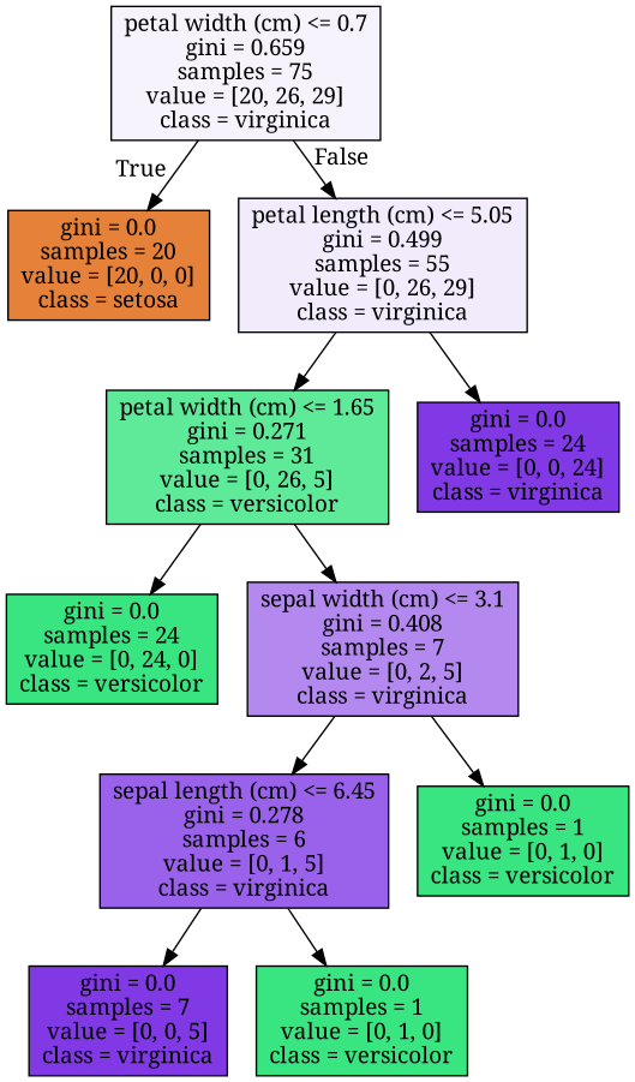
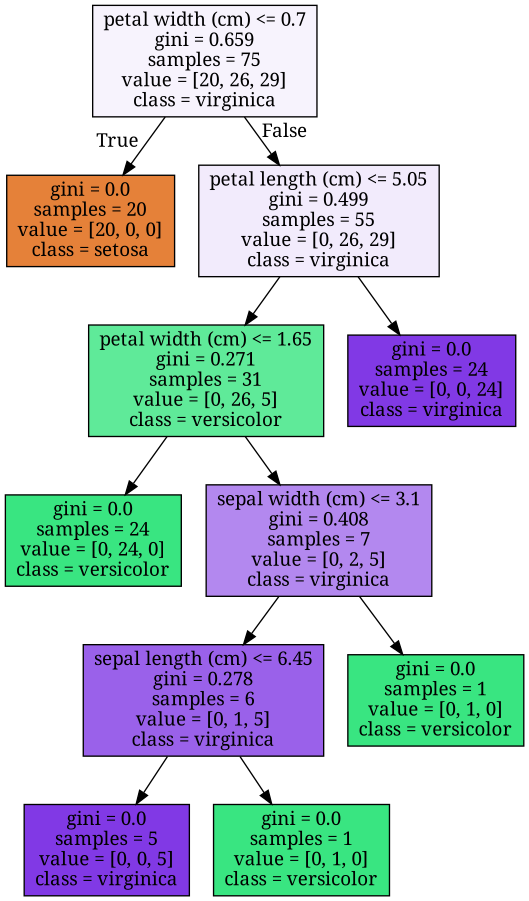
  digraph {
    fontname="Noto Serif"
    node [color=black fillcolor="#39e581" shape=box style=filled fontname="Noto Serif"]
    edge [fontname="Noto Serif"]
    n1 [fillcolor="#f7f3fd" label="petal width (cm) <= 0.7\ngini = 0.659\nsamples = 75\nvalue = [20, 26, 29]\nclass = virginica"]
    n2 [fillcolor="#e58139" label="gini = 0.0\nsamples = 20\nvalue = [20, 0, 0]\nclass = setosa"]
    n3 [fillcolor="#f2ebfc" label="petal length (cm) <= 5.05\ngini = 0.499\nsamples = 55\nvalue = [0, 26, 29]\nclass = virginica"]
    n4 [fillcolor="#5fea99" label="petal width (cm) <= 1.65\ngini = 0.271\nsamples = 31\nvalue = [0, 26, 5]\nclass = versicolor"]
    n5 [fillcolor="#8139e5" label="gini = 0.0\nsamples = 24\nvalue = [0, 0, 24]\nclass = virginica"]
    n6 [label="gini = 0.0\nsamples = 24\nvalue = [0, 24, 0]\nclass = versicolor"]
    n7 [fillcolor="#b388ef" label="sepal width (cm) <= 3.1\ngini = 0.408\nsamples = 7\nvalue = [0, 2, 5]\nclass = virginica"]
    n8 [fillcolor="#9a61ea" label="sepal length (cm) <= 6.45\ngini = 0.278\nsamples = 6\nvalue = [0, 1, 5]\nclass = virginica"]
    n9 [label="gini = 0.0\nsamples = 1\nvalue = [0, 1, 0]\nclass = versicolor"]
-   n10 [fillcolor="#8139e5" label="gini = 0.0\nsamples = 7\nvalue = [0, 0, 5]\nclass = virginica"]
+   n10 [fillcolor="#8139e5" label="gini = 0.0\nsamples = 5\nvalue = [0, 0, 5]\nclass = virginica"]
    n11 [label="gini = 0.0\nsamples = 1\nvalue = [0, 1, 0]\nclass = versicolor"]
    n1 -> n2 [headlabel=True labelangle=45 labeldistance=2.5]
    n1 -> n3 [headlabel=False labelangle=-45 labeldistance=2.5]
    n3 -> n4
    n3 -> n5
    n4 -> n6
    n4 -> n7
    n7 -> n8
    n7 -> n9
    n8 -> n10
    n8 -> n11
  }
